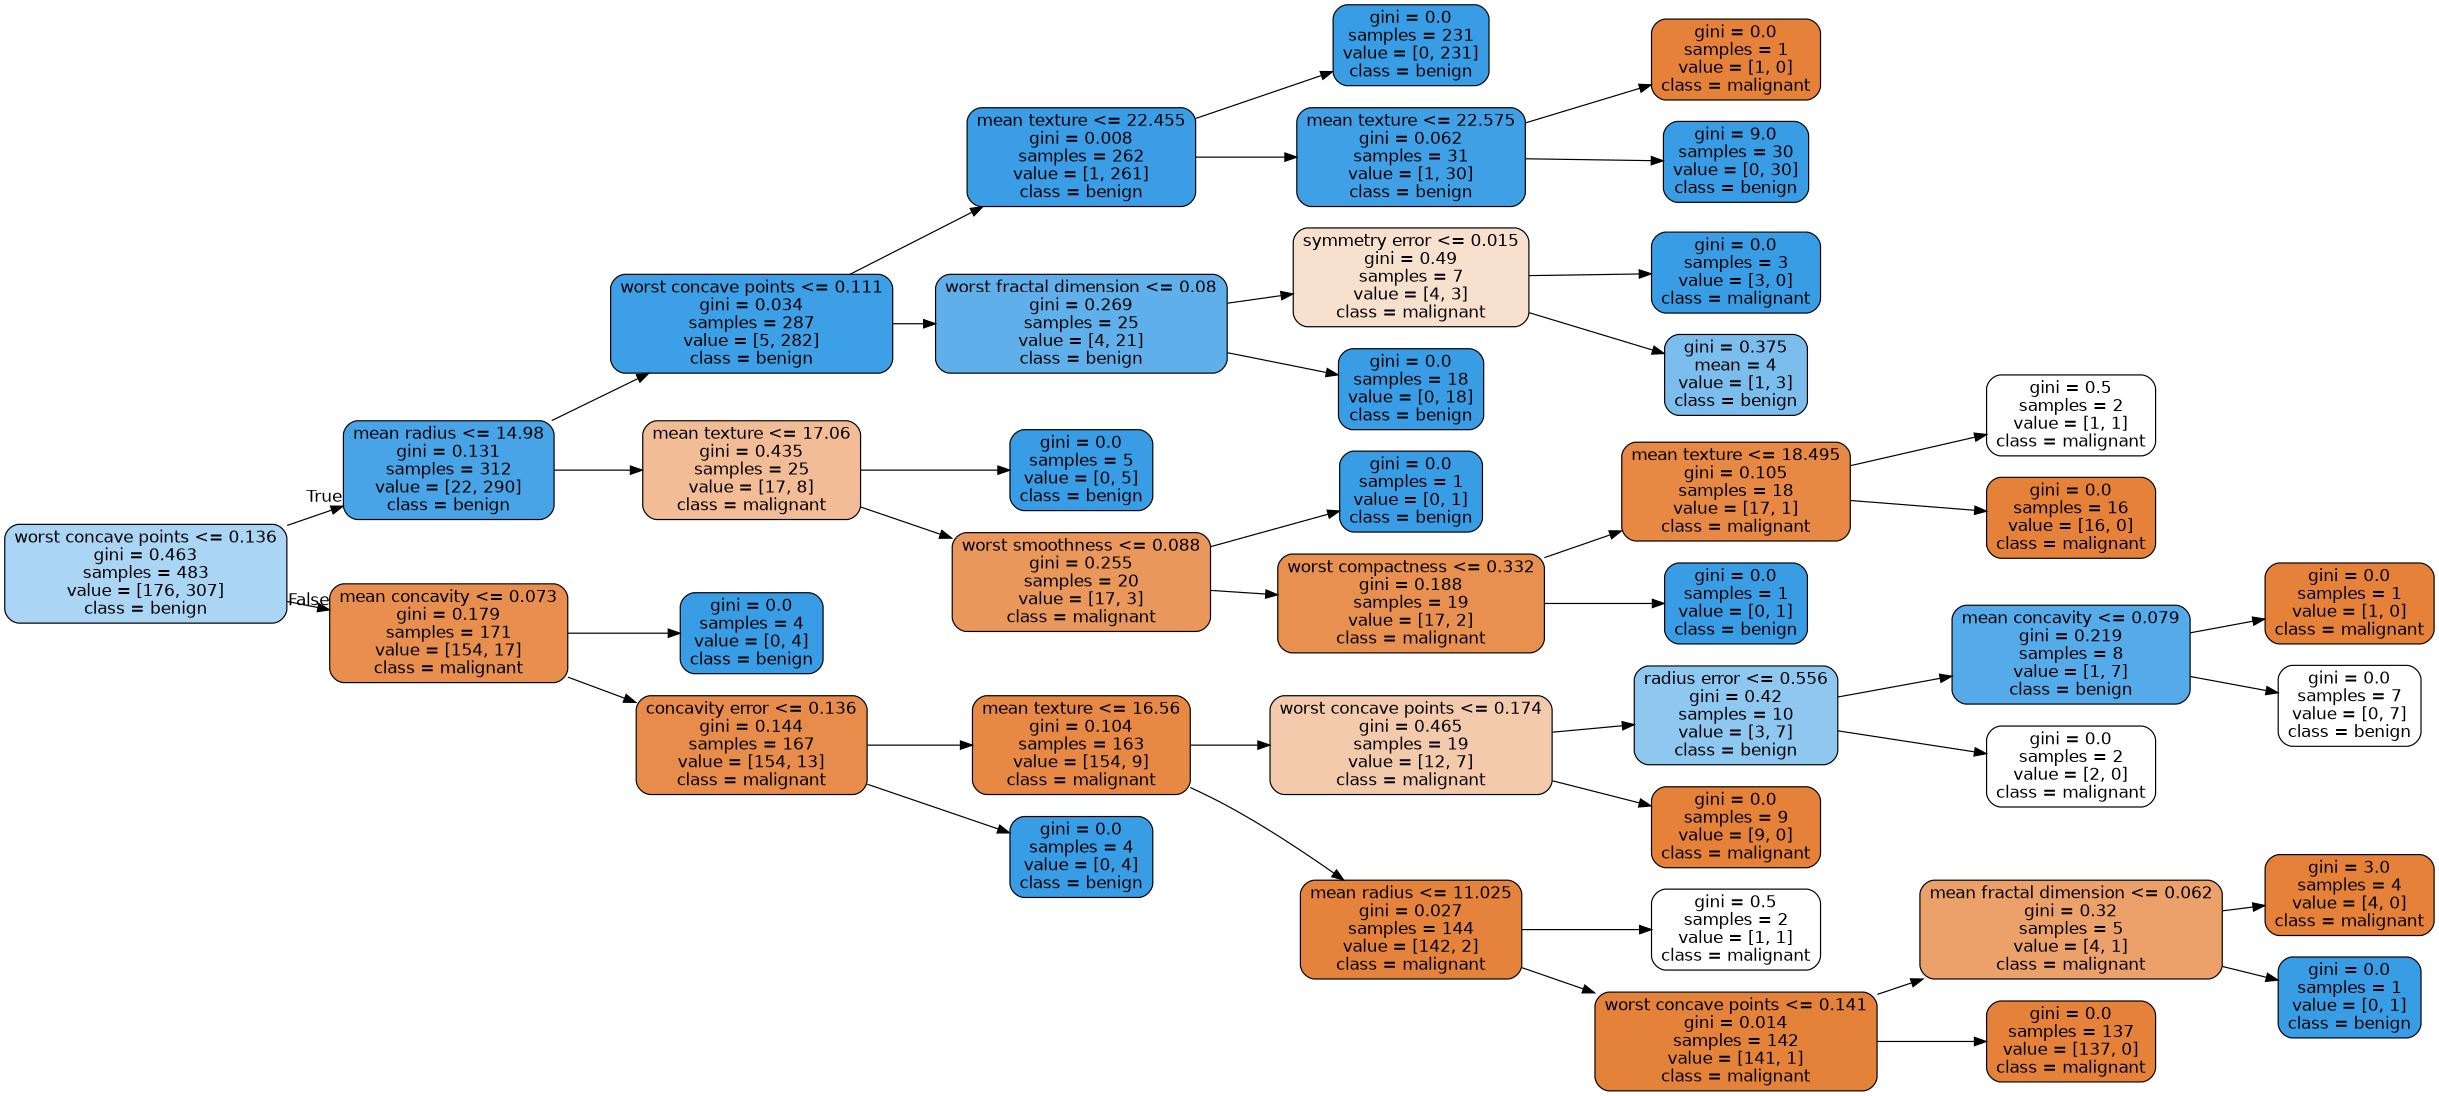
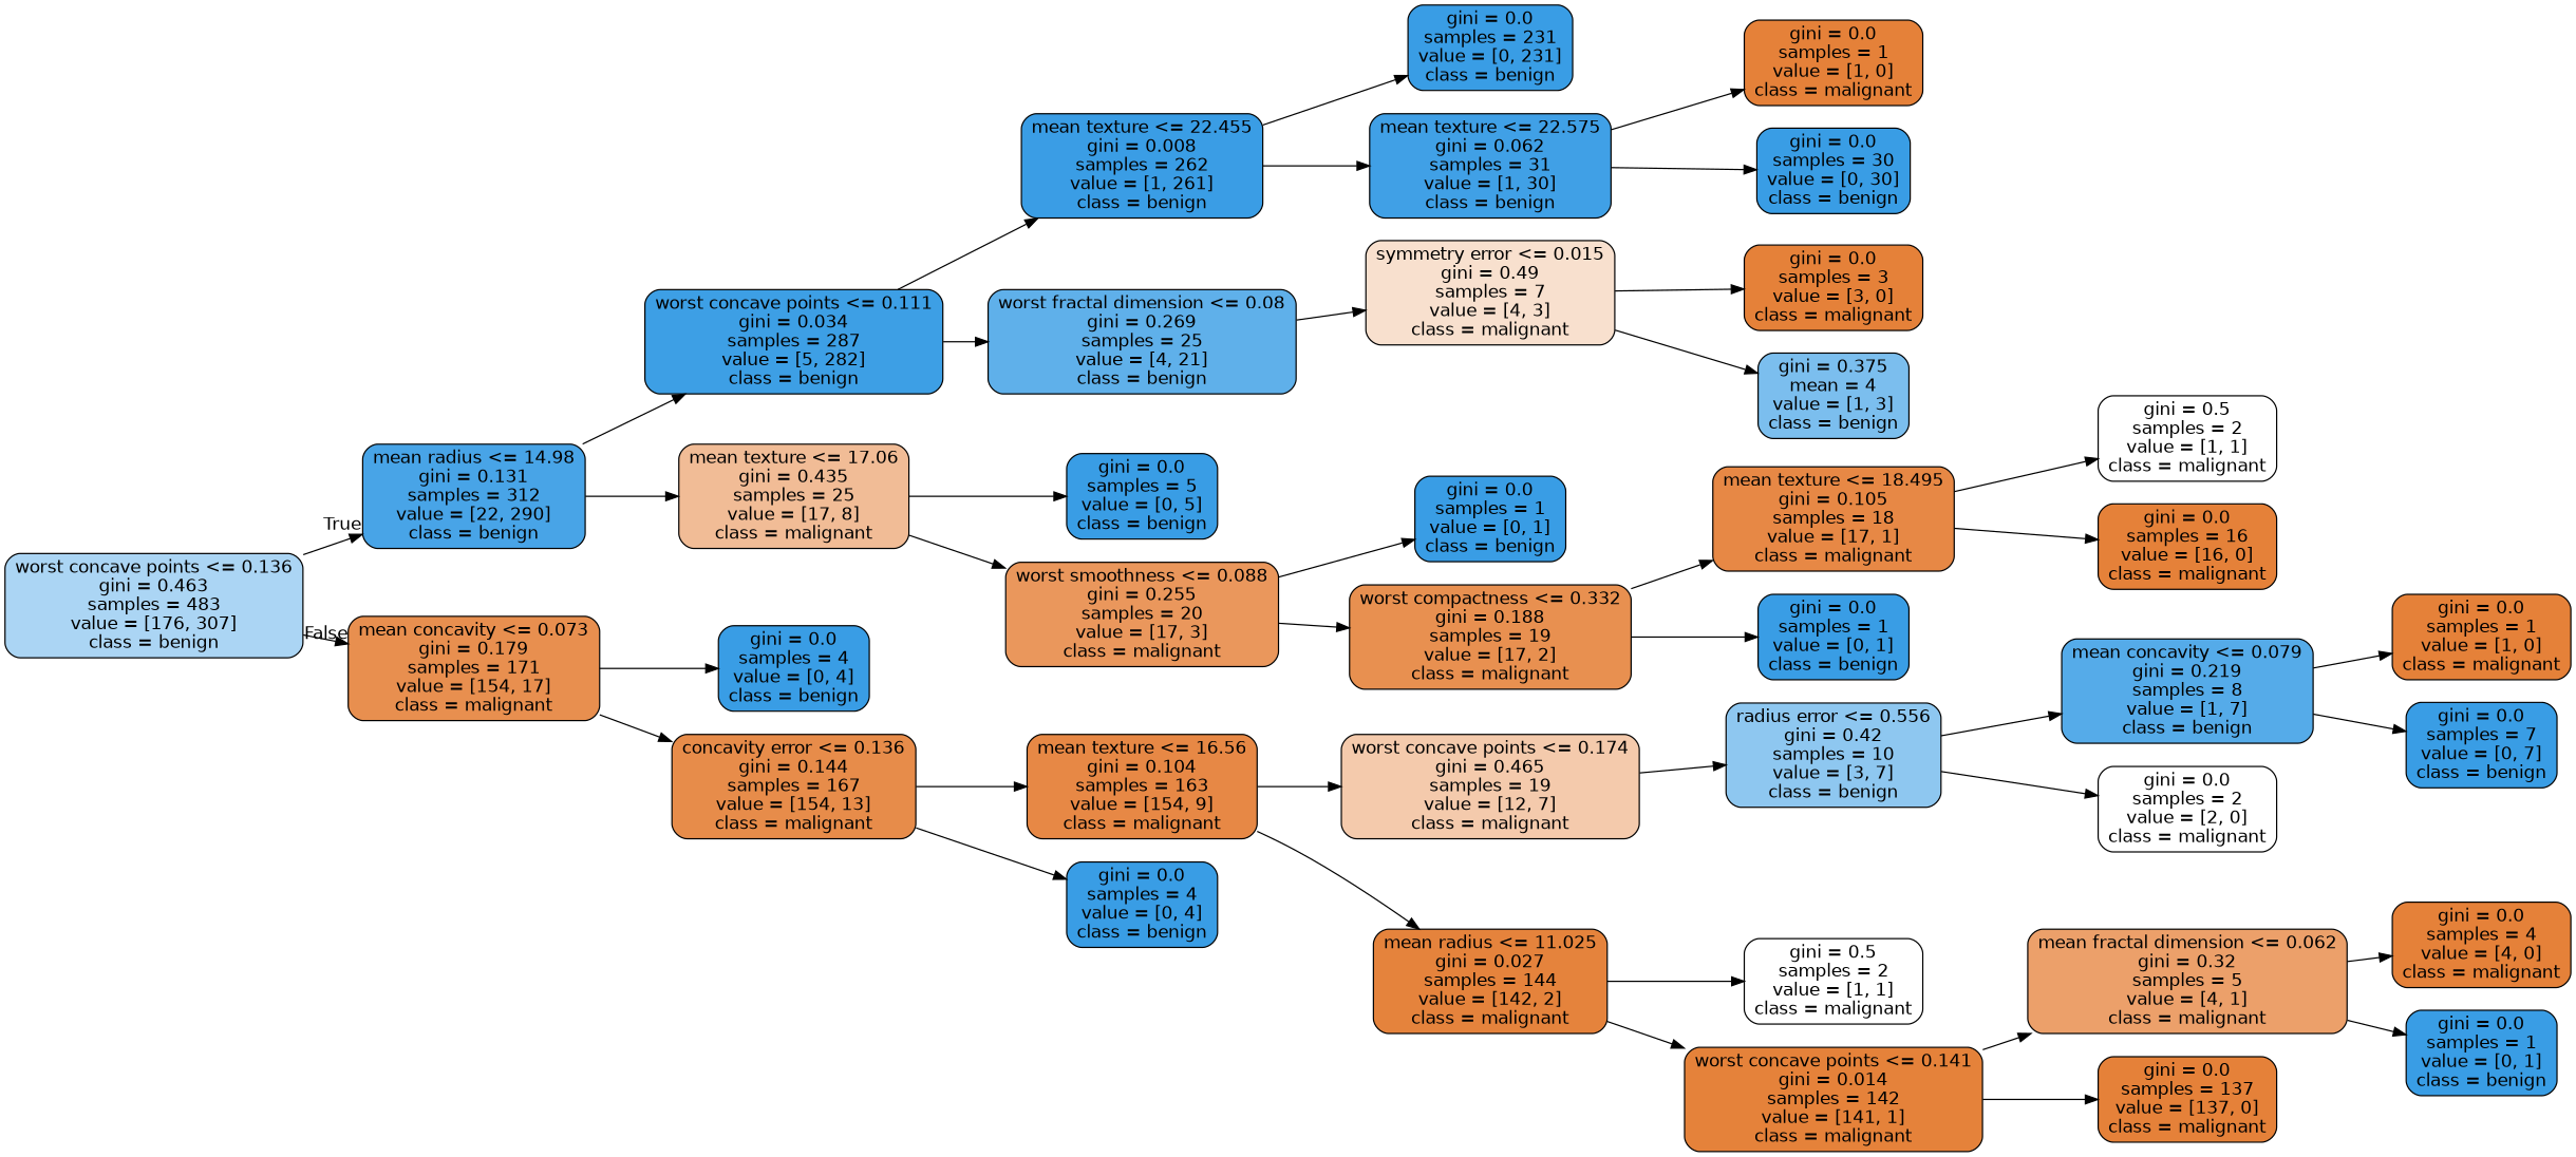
  digraph {
    rankdir=LR
    node [color=black fillcolor="#399de5" fontname=helvetica shape=box style="filled, rounded"]
    edge [fontname=helvetica]
    n1 [fillcolor="#abd5f4" label="worst concave points <= 0.136\ngini = 0.463\nsamples = 483\nvalue = [176, 307]\nclass = benign"]
    n2 [fillcolor="#48a4e7" label="mean radius <= 14.98\ngini = 0.131\nsamples = 312\nvalue = [22, 290]\nclass = benign"]
    n3 [fillcolor="#e88f4f" label="mean concavity <= 0.073\ngini = 0.179\nsamples = 171\nvalue = [154, 17]\nclass = malignant"]
    n4 [fillcolor="#3d9fe5" label="worst concave points <= 0.111\ngini = 0.034\nsamples = 287\nvalue = [5, 282]\nclass = benign"]
    n5 [fillcolor="#f1bc96" label="mean texture <= 17.06\ngini = 0.435\nsamples = 25\nvalue = [17, 8]\nclass = malignant"]
    n6 [label="gini = 0.0\nsamples = 4\nvalue = [0, 4]\nclass = benign"]
    n7 [fillcolor="#e78c4a" label="concavity error <= 0.136\ngini = 0.144\nsamples = 167\nvalue = [154, 13]\nclass = malignant"]
    n8 [fillcolor="#3a9de5" label="mean texture <= 22.455\ngini = 0.008\nsamples = 262\nvalue = [1, 261]\nclass = benign"]
    n9 [fillcolor="#5fb0ea" label="worst fractal dimension <= 0.08\ngini = 0.269\nsamples = 25\nvalue = [4, 21]\nclass = benign"]
    n10 [label="gini = 0.0\nsamples = 5\nvalue = [0, 5]\nclass = benign"]
    n11 [fillcolor="#ea975c" label="worst smoothness <= 0.088\ngini = 0.255\nsamples = 20\nvalue = [17, 3]\nclass = malignant"]
    n12 [label="gini = 0.0\nsamples = 231\nvalue = [0, 231]\nclass = benign"]
    n13 [fillcolor="#40a0e6" label="mean texture <= 22.575\ngini = 0.062\nsamples = 31\nvalue = [1, 30]\nclass = benign"]
    n14 [fillcolor="#f8e0ce" label="symmetry error <= 0.015\ngini = 0.49\nsamples = 7\nvalue = [4, 3]\nclass = malignant"]
-   n15 [label="gini = 0.0\nsamples = 18\nvalue = [0, 18]\nclass = benign"]
    n16 [fillcolor="#e58139" label="gini = 0.0\nsamples = 1\nvalue = [1, 0]\nclass = malignant"]
-   n17 [label="gini = 9.0\nsamples = 30\nvalue = [0, 30]\nclass = benign"]
-   n18 [label="gini = 0.0\nsamples = 3\nvalue = [3, 0]\nclass = malignant"]
+   n17 [label="gini = 0.0\nsamples = 30\nvalue = [0, 30]\nclass = benign"]
+   n18 [fillcolor="#e58139" label="gini = 0.0\nsamples = 3\nvalue = [3, 0]\nclass = malignant"]
    n19 [fillcolor="#7bbeee" label="gini = 0.375\nmean = 4\nvalue = [1, 3]\nclass = benign"]
    n20 [label="gini = 0.0\nsamples = 1\nvalue = [0, 1]\nclass = benign"]
    n21 [fillcolor="#e89050" label="worst compactness <= 0.332\ngini = 0.188\nsamples = 19\nvalue = [17, 2]\nclass = malignant"]
    n22 [fillcolor="#e78845" label="mean texture <= 18.495\ngini = 0.105\nsamples = 18\nvalue = [17, 1]\nclass = malignant"]
    n23 [label="gini = 0.0\nsamples = 1\nvalue = [0, 1]\nclass = benign"]
    n24 [fillcolor="#ffffff" label="gini = 0.5\nsamples = 2\nvalue = [1, 1]\nclass = malignant"]
    n25 [fillcolor="#e58139" label="gini = 0.0\nsamples = 16\nvalue = [16, 0]\nclass = malignant"]
    n26 [fillcolor="#e78845" label="mean texture <= 16.56\ngini = 0.104\nsamples = 163\nvalue = [154, 9]\nclass = malignant"]
    n27 [label="gini = 0.0\nsamples = 4\nvalue = [0, 4]\nclass = benign"]
    n28 [fillcolor="#f4caac" label="worst concave points <= 0.174\ngini = 0.465\nsamples = 19\nvalue = [12, 7]\nclass = malignant"]
    n29 [fillcolor="#e5833c" label="mean radius <= 11.025\ngini = 0.027\nsamples = 144\nvalue = [142, 2]\nclass = malignant"]
    n30 [fillcolor="#8ec7f0" label="radius error <= 0.556\ngini = 0.42\nsamples = 10\nvalue = [3, 7]\nclass = benign"]
-   n31 [fillcolor="#e58139" label="gini = 0.0\nsamples = 9\nvalue = [9, 0]\nclass = malignant"]
    n32 [fillcolor="#ffffff" label="gini = 0.5\nsamples = 2\nvalue = [1, 1]\nclass = malignant"]
    n33 [fillcolor="#e5823a" label="worst concave points <= 0.141\ngini = 0.014\nsamples = 142\nvalue = [141, 1]\nclass = malignant"]
    n34 [fillcolor="#55abe9" label="mean concavity <= 0.079\ngini = 0.219\nsamples = 8\nvalue = [1, 7]\nclass = benign"]
    n35 [fillcolor="#ffffff" label="gini = 0.0\nsamples = 2\nvalue = [2, 0]\nclass = malignant"]
    n36 [fillcolor="#e58139" label="gini = 0.0\nsamples = 1\nvalue = [1, 0]\nclass = malignant"]
-   n37 [fillcolor="#ffffff" label="gini = 0.0\nsamples = 7\nvalue = [0, 7]\nclass = benign"]
+   n37 [label="gini = 0.0\nsamples = 7\nvalue = [0, 7]\nclass = benign"]
    n38 [fillcolor="#eca06a" label="mean fractal dimension <= 0.062\ngini = 0.32\nsamples = 5\nvalue = [4, 1]\nclass = malignant"]
    n39 [fillcolor="#e58139" label="gini = 0.0\nsamples = 137\nvalue = [137, 0]\nclass = malignant"]
-   n40 [fillcolor="#e58139" label="gini = 3.0\nsamples = 4\nvalue = [4, 0]\nclass = malignant"]
+   n40 [fillcolor="#e58139" label="gini = 0.0\nsamples = 4\nvalue = [4, 0]\nclass = malignant"]
    n41 [label="gini = 0.0\nsamples = 1\nvalue = [0, 1]\nclass = benign"]
    n1 -> n2 [headlabel=True labelangle=45 labeldistance=2.5]
    n1 -> n3 [headlabel=False labelangle=-45 labeldistance=2.5]
    n2 -> n4
    n2 -> n5
    n3 -> n6
    n3 -> n7
    n4 -> n8
    n4 -> n9
    n5 -> n10
    n5 -> n11
    n7 -> n26
    n7 -> n27
    n8 -> n12
    n8 -> n13
    n9 -> n14
-   n9 -> n15
    n11 -> n20
    n11 -> n21
    n13 -> n16
    n13 -> n17
    n14 -> n18
    n14 -> n19
    n21 -> n22
    n21 -> n23
    n22 -> n24
    n22 -> n25
    n26 -> n28
    n26 -> n29
    n28 -> n30
-   n28 -> n31
    n29 -> n32
    n29 -> n33
    n30 -> n34
    n30 -> n35
    n33 -> n38
    n33 -> n39
    n34 -> n36
    n34 -> n37
    n38 -> n40
    n38 -> n41
  }
